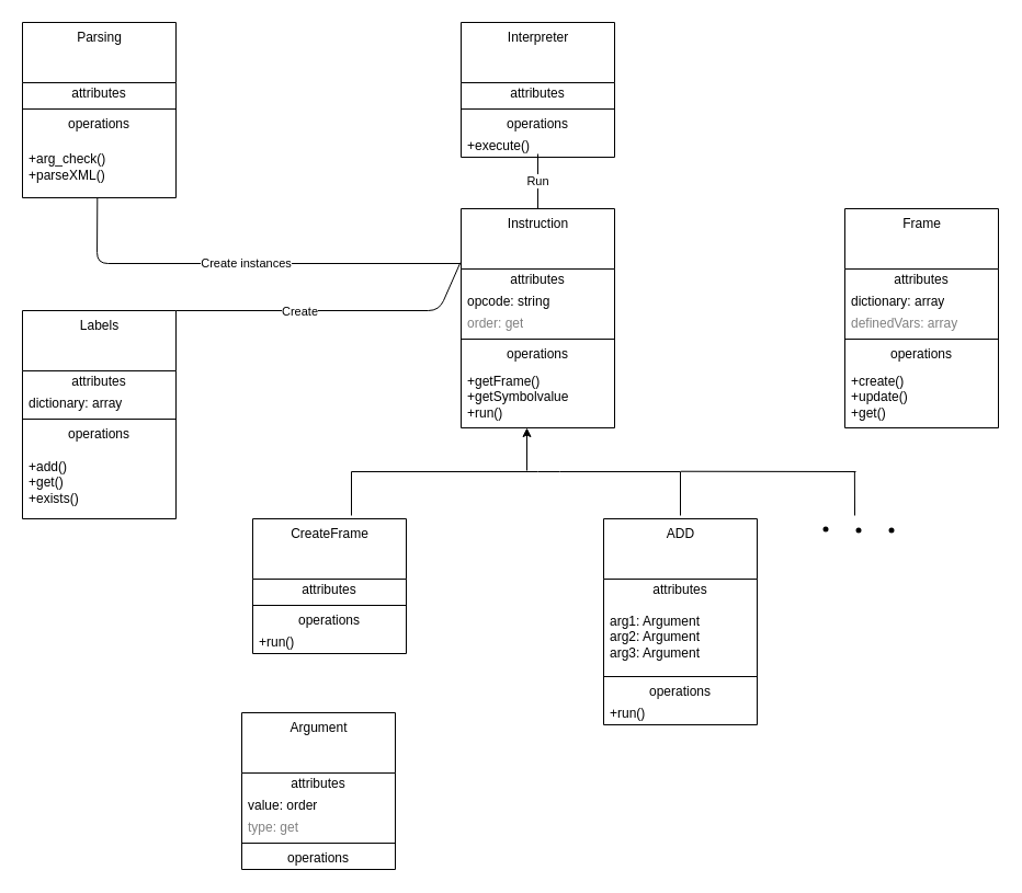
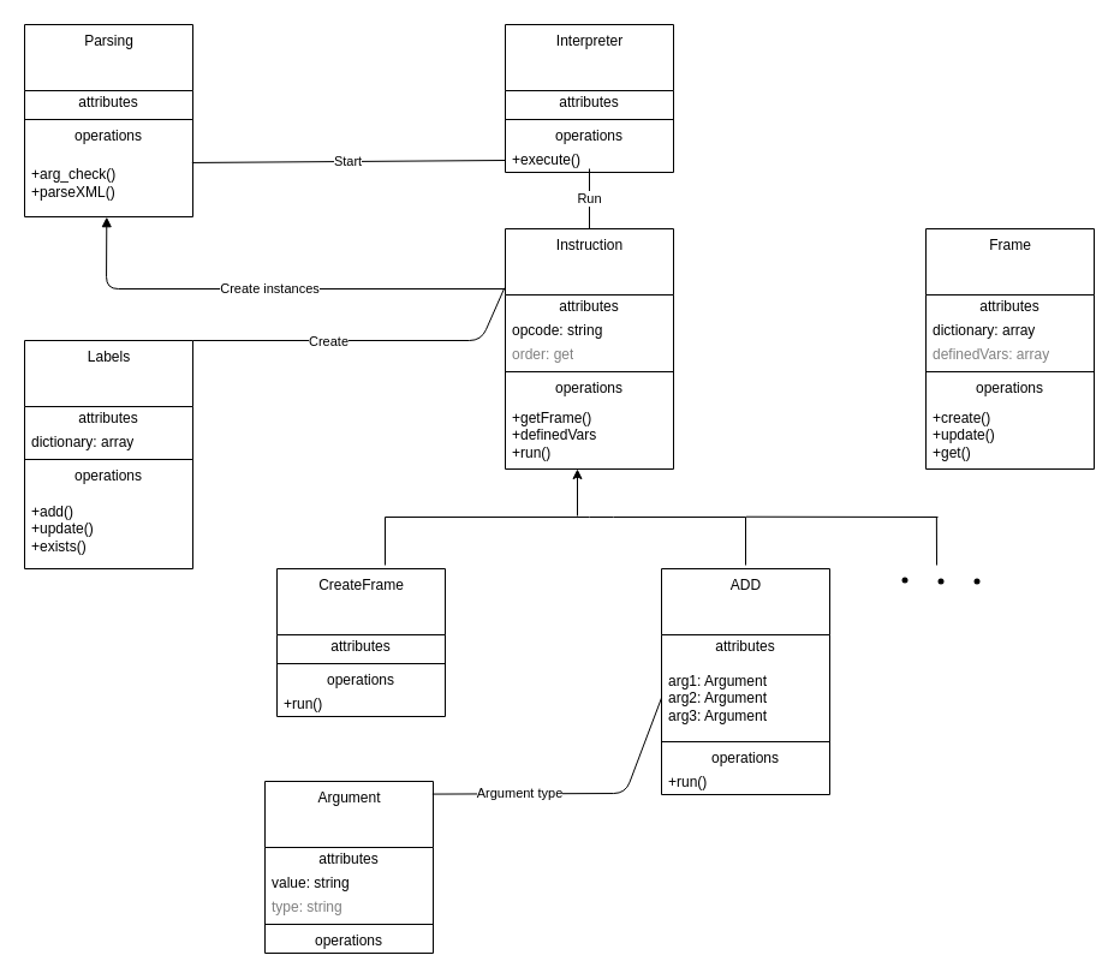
  <mxCell id="0" />
  <mxCell id="1" parent="0" />
  <mxCell id="2" value="Interpreter" style="swimlane;fontStyle=0;align=center;verticalAlign=top;childLayout=stackLayout;horizontal=1;startSize=55;horizontalStack=0;resizeParent=1;resizeParentMax=0;resizeLast=0;collapsible=0;marginBottom=0;html=1;" vertex="1" parent="1"><mxGeometry x="420" y="20" width="140" height="123" as="geometry" /></mxCell>
  <mxCell id="3" value="attributes" style="text;html=1;strokeColor=none;fillColor=none;align=center;verticalAlign=middle;spacingLeft=4;spacingRight=4;overflow=hidden;rotatable=0;points=[[0,0.5],[1,0.5]];portConstraint=eastwest;" vertex="1" parent="2"><mxGeometry y="55" width="140" height="20" as="geometry" /></mxCell>
  <mxCell id="4" value="" style="line;strokeWidth=1;fillColor=none;align=left;verticalAlign=middle;spacingTop=-1;spacingLeft=3;spacingRight=3;rotatable=0;labelPosition=right;points=[];portConstraint=eastwest;" vertex="1" parent="2"><mxGeometry y="75" width="140" height="8" as="geometry" /></mxCell>
  <mxCell id="5" value="operations" style="text;html=1;strokeColor=none;fillColor=none;align=center;verticalAlign=middle;spacingLeft=4;spacingRight=4;overflow=hidden;rotatable=0;points=[[0,0.5],[1,0.5]];portConstraint=eastwest;" vertex="1" parent="2"><mxGeometry y="83" width="140" height="20" as="geometry" /></mxCell>
  <mxCell id="6" value="+execute()" style="text;html=1;strokeColor=none;fillColor=none;align=left;verticalAlign=middle;spacingLeft=4;spacingRight=4;overflow=hidden;rotatable=0;points=[[0,0.5],[1,0.5]];portConstraint=eastwest;" vertex="1" parent="2"><mxGeometry y="103" width="140" height="20" as="geometry" /></mxCell>
  <mxCell id="7" value="Instruction" style="swimlane;fontStyle=0;align=center;verticalAlign=top;childLayout=stackLayout;horizontal=1;startSize=55;horizontalStack=0;resizeParent=1;resizeParentMax=0;resizeLast=0;collapsible=0;marginBottom=0;html=1;" vertex="1" parent="1"><mxGeometry x="420" y="190" width="140" height="200" as="geometry" /></mxCell>
  <mxCell id="8" value="attributes" style="text;html=1;strokeColor=none;fillColor=none;align=center;verticalAlign=middle;spacingLeft=4;spacingRight=4;overflow=hidden;rotatable=0;points=[[0,0.5],[1,0.5]];portConstraint=eastwest;" vertex="1" parent="7"><mxGeometry y="55" width="140" height="20" as="geometry" /></mxCell>
  <mxCell id="9" value="opcode: string" style="text;html=1;strokeColor=none;fillColor=none;align=left;verticalAlign=middle;spacingLeft=4;spacingRight=4;overflow=hidden;rotatable=0;points=[[0,0.5],[1,0.5]];portConstraint=eastwest;" vertex="1" parent="7"><mxGeometry y="75" width="140" height="20" as="geometry" /></mxCell>
  <mxCell id="10" value="order: get" style="text;html=1;strokeColor=none;fillColor=none;align=left;verticalAlign=middle;spacingLeft=4;spacingRight=4;overflow=hidden;rotatable=0;points=[[0,0.5],[1,0.5]];portConstraint=eastwest;fontColor=#808080;" vertex="1" parent="7"><mxGeometry y="95" width="140" height="20" as="geometry" /></mxCell>
  <mxCell id="11" value="" style="line;strokeWidth=1;fillColor=none;align=left;verticalAlign=middle;spacingTop=-1;spacingLeft=3;spacingRight=3;rotatable=0;labelPosition=right;points=[];portConstraint=eastwest;" vertex="1" parent="7"><mxGeometry y="115" width="140" height="8" as="geometry" /></mxCell>
  <mxCell id="12" value="operations" style="text;html=1;strokeColor=none;fillColor=none;align=center;verticalAlign=middle;spacingLeft=4;spacingRight=4;overflow=hidden;rotatable=0;points=[[0,0.5],[1,0.5]];portConstraint=eastwest;" vertex="1" parent="7"><mxGeometry y="123" width="140" height="20" as="geometry" /></mxCell>
- <mxCell id="13" value="+getFrame()&lt;br&gt;+getSymbolvalue&lt;br&gt;+run()" style="text;html=1;strokeColor=none;fillColor=none;align=left;verticalAlign=middle;spacingLeft=4;spacingRight=4;overflow=hidden;rotatable=0;points=[[0,0.5],[1,0.5]];portConstraint=eastwest;" vertex="1" parent="7"><mxGeometry y="143" width="140" height="57" as="geometry" /></mxCell>
+ <mxCell id="13" value="+getFrame()&lt;br&gt;+definedVars&lt;br&gt;+run()" style="text;html=1;strokeColor=none;fillColor=none;align=left;verticalAlign=middle;spacingLeft=4;spacingRight=4;overflow=hidden;rotatable=0;points=[[0,0.5],[1,0.5]];portConstraint=eastwest;" vertex="1" parent="7"><mxGeometry y="143" width="140" height="57" as="geometry" /></mxCell>
  <mxCell id="14" value="Frame&lt;br&gt;" style="swimlane;fontStyle=0;align=center;verticalAlign=top;childLayout=stackLayout;horizontal=1;startSize=55;horizontalStack=0;resizeParent=1;resizeParentMax=0;resizeLast=0;collapsible=0;marginBottom=0;html=1;" vertex="1" parent="1"><mxGeometry x="770" y="190" width="140" height="200" as="geometry" /></mxCell>
  <mxCell id="15" value="attributes" style="text;html=1;strokeColor=none;fillColor=none;align=center;verticalAlign=middle;spacingLeft=4;spacingRight=4;overflow=hidden;rotatable=0;points=[[0,0.5],[1,0.5]];portConstraint=eastwest;" vertex="1" parent="14"><mxGeometry y="55" width="140" height="20" as="geometry" /></mxCell>
  <mxCell id="16" value="dictionary: array" style="text;html=1;strokeColor=none;fillColor=none;align=left;verticalAlign=middle;spacingLeft=4;spacingRight=4;overflow=hidden;rotatable=0;points=[[0,0.5],[1,0.5]];portConstraint=eastwest;" vertex="1" parent="14"><mxGeometry y="75" width="140" height="20" as="geometry" /></mxCell>
  <mxCell id="17" value="definedVars: array" style="text;html=1;strokeColor=none;fillColor=none;align=left;verticalAlign=middle;spacingLeft=4;spacingRight=4;overflow=hidden;rotatable=0;points=[[0,0.5],[1,0.5]];portConstraint=eastwest;fontColor=#808080;" vertex="1" parent="14"><mxGeometry y="95" width="140" height="20" as="geometry" /></mxCell>
  <mxCell id="18" value="" style="line;strokeWidth=1;fillColor=none;align=left;verticalAlign=middle;spacingTop=-1;spacingLeft=3;spacingRight=3;rotatable=0;labelPosition=right;points=[];portConstraint=eastwest;" vertex="1" parent="14"><mxGeometry y="115" width="140" height="8" as="geometry" /></mxCell>
  <mxCell id="19" value="operations" style="text;html=1;strokeColor=none;fillColor=none;align=center;verticalAlign=middle;spacingLeft=4;spacingRight=4;overflow=hidden;rotatable=0;points=[[0,0.5],[1,0.5]];portConstraint=eastwest;" vertex="1" parent="14"><mxGeometry y="123" width="140" height="20" as="geometry" /></mxCell>
  <mxCell id="20" value="+create()&lt;br&gt;+update()&lt;br&gt;+get()&lt;br&gt;" style="text;html=1;strokeColor=none;fillColor=none;align=left;verticalAlign=middle;spacingLeft=4;spacingRight=4;overflow=hidden;rotatable=0;points=[[0,0.5],[1,0.5]];portConstraint=eastwest;" vertex="1" parent="14"><mxGeometry y="143" width="140" height="57" as="geometry" /></mxCell>
  <mxCell id="21" value="Argument" style="swimlane;fontStyle=0;align=center;verticalAlign=top;childLayout=stackLayout;horizontal=1;startSize=55;horizontalStack=0;resizeParent=1;resizeParentMax=0;resizeLast=0;collapsible=0;marginBottom=0;html=1;" vertex="1" parent="1"><mxGeometry x="220" y="650" width="140" height="143" as="geometry" /></mxCell>
  <mxCell id="22" value="attributes" style="text;html=1;strokeColor=none;fillColor=none;align=center;verticalAlign=middle;spacingLeft=4;spacingRight=4;overflow=hidden;rotatable=0;points=[[0,0.5],[1,0.5]];portConstraint=eastwest;" vertex="1" parent="21"><mxGeometry y="55" width="140" height="20" as="geometry" /></mxCell>
- <mxCell id="23" value="value: order" style="text;html=1;strokeColor=none;fillColor=none;align=left;verticalAlign=middle;spacingLeft=4;spacingRight=4;overflow=hidden;rotatable=0;points=[[0,0.5],[1,0.5]];portConstraint=eastwest;" vertex="1" parent="21"><mxGeometry y="75" width="140" height="20" as="geometry" /></mxCell>
- <mxCell id="24" value="type: get" style="text;html=1;strokeColor=none;fillColor=none;align=left;verticalAlign=middle;spacingLeft=4;spacingRight=4;overflow=hidden;rotatable=0;points=[[0,0.5],[1,0.5]];portConstraint=eastwest;fontColor=#808080;" vertex="1" parent="21"><mxGeometry y="95" width="140" height="20" as="geometry" /></mxCell>
+ <mxCell id="23" value="value: string" style="text;html=1;strokeColor=none;fillColor=none;align=left;verticalAlign=middle;spacingLeft=4;spacingRight=4;overflow=hidden;rotatable=0;points=[[0,0.5],[1,0.5]];portConstraint=eastwest;" vertex="1" parent="21"><mxGeometry y="75" width="140" height="20" as="geometry" /></mxCell>
+ <mxCell id="24" value="type: string" style="text;html=1;strokeColor=none;fillColor=none;align=left;verticalAlign=middle;spacingLeft=4;spacingRight=4;overflow=hidden;rotatable=0;points=[[0,0.5],[1,0.5]];portConstraint=eastwest;fontColor=#808080;" vertex="1" parent="21"><mxGeometry y="95" width="140" height="20" as="geometry" /></mxCell>
  <mxCell id="25" value="" style="line;strokeWidth=1;fillColor=none;align=left;verticalAlign=middle;spacingTop=-1;spacingLeft=3;spacingRight=3;rotatable=0;labelPosition=right;points=[];portConstraint=eastwest;" vertex="1" parent="21"><mxGeometry y="115" width="140" height="8" as="geometry" /></mxCell>
  <mxCell id="26" value="operations" style="text;html=1;strokeColor=none;fillColor=none;align=center;verticalAlign=middle;spacingLeft=4;spacingRight=4;overflow=hidden;rotatable=0;points=[[0,0.5],[1,0.5]];portConstraint=eastwest;" vertex="1" parent="21"><mxGeometry y="123" width="140" height="20" as="geometry" /></mxCell>
  <mxCell id="27" value="Parsing" style="swimlane;fontStyle=0;align=center;verticalAlign=top;childLayout=stackLayout;horizontal=1;startSize=55;horizontalStack=0;resizeParent=1;resizeParentMax=0;resizeLast=0;collapsible=0;marginBottom=0;html=1;" vertex="1" parent="1"><mxGeometry x="20" y="20" width="140" height="160" as="geometry" /></mxCell>
  <mxCell id="28" value="attributes" style="text;html=1;strokeColor=none;fillColor=none;align=center;verticalAlign=middle;spacingLeft=4;spacingRight=4;overflow=hidden;rotatable=0;points=[[0,0.5],[1,0.5]];portConstraint=eastwest;" vertex="1" parent="27"><mxGeometry y="55" width="140" height="20" as="geometry" /></mxCell>
  <mxCell id="29" value="" style="line;strokeWidth=1;fillColor=none;align=left;verticalAlign=middle;spacingTop=-1;spacingLeft=3;spacingRight=3;rotatable=0;labelPosition=right;points=[];portConstraint=eastwest;" vertex="1" parent="27"><mxGeometry y="75" width="140" height="8" as="geometry" /></mxCell>
  <mxCell id="30" value="operations" style="text;html=1;strokeColor=none;fillColor=none;align=center;verticalAlign=middle;spacingLeft=4;spacingRight=4;overflow=hidden;rotatable=0;points=[[0,0.5],[1,0.5]];portConstraint=eastwest;" vertex="1" parent="27"><mxGeometry y="83" width="140" height="20" as="geometry" /></mxCell>
  <mxCell id="31" value="+arg_check()&lt;br&gt;+parseXML()" style="text;html=1;strokeColor=none;fillColor=none;align=left;verticalAlign=middle;spacingLeft=4;spacingRight=4;overflow=hidden;rotatable=0;points=[[0,0.5],[1,0.5]];portConstraint=eastwest;" vertex="1" parent="27"><mxGeometry y="103" width="140" height="57" as="geometry" /></mxCell>
  <mxCell id="32" value="ADD" style="swimlane;fontStyle=0;align=center;verticalAlign=top;childLayout=stackLayout;horizontal=1;startSize=55;horizontalStack=0;resizeParent=1;resizeParentMax=0;resizeLast=0;collapsible=0;marginBottom=0;html=1;" vertex="1" parent="1"><mxGeometry x="550" y="473" width="140" height="188" as="geometry" /></mxCell>
  <mxCell id="33" value="attributes" style="text;html=1;strokeColor=none;fillColor=none;align=center;verticalAlign=middle;spacingLeft=4;spacingRight=4;overflow=hidden;rotatable=0;points=[[0,0.5],[1,0.5]];portConstraint=eastwest;" vertex="1" parent="32"><mxGeometry y="55" width="140" height="20" as="geometry" /></mxCell>
  <mxCell id="34" value="arg1: Argument&lt;br&gt;arg2: Argument&lt;br&gt;arg3: Argument" style="text;html=1;strokeColor=none;fillColor=none;align=left;verticalAlign=middle;spacingLeft=4;spacingRight=4;overflow=hidden;rotatable=0;points=[[0,0.5],[1,0.5]];portConstraint=eastwest;" vertex="1" parent="32"><mxGeometry y="75" width="140" height="65" as="geometry" /></mxCell>
  <mxCell id="35" value="" style="line;strokeWidth=1;fillColor=none;align=left;verticalAlign=middle;spacingTop=-1;spacingLeft=3;spacingRight=3;rotatable=0;labelPosition=right;points=[];portConstraint=eastwest;" vertex="1" parent="32"><mxGeometry y="140" width="140" height="8" as="geometry" /></mxCell>
  <mxCell id="36" value="operations" style="text;html=1;strokeColor=none;fillColor=none;align=center;verticalAlign=middle;spacingLeft=4;spacingRight=4;overflow=hidden;rotatable=0;points=[[0,0.5],[1,0.5]];portConstraint=eastwest;" vertex="1" parent="32"><mxGeometry y="148" width="140" height="20" as="geometry" /></mxCell>
  <mxCell id="37" value="+run()&lt;br&gt;" style="text;html=1;strokeColor=none;fillColor=none;align=left;verticalAlign=middle;spacingLeft=4;spacingRight=4;overflow=hidden;rotatable=0;points=[[0,0.5],[1,0.5]];portConstraint=eastwest;" vertex="1" parent="32"><mxGeometry y="168" width="140" height="20" as="geometry" /></mxCell>
  <mxCell id="38" value="CreateFrame" style="swimlane;fontStyle=0;align=center;verticalAlign=top;childLayout=stackLayout;horizontal=1;startSize=55;horizontalStack=0;resizeParent=1;resizeParentMax=0;resizeLast=0;collapsible=0;marginBottom=0;html=1;" vertex="1" parent="1"><mxGeometry x="230" y="473" width="140" height="123" as="geometry" /></mxCell>
  <mxCell id="39" value="attributes" style="text;html=1;strokeColor=none;fillColor=none;align=center;verticalAlign=middle;spacingLeft=4;spacingRight=4;overflow=hidden;rotatable=0;points=[[0,0.5],[1,0.5]];portConstraint=eastwest;" vertex="1" parent="38"><mxGeometry y="55" width="140" height="20" as="geometry" /></mxCell>
  <mxCell id="40" value="" style="line;strokeWidth=1;fillColor=none;align=left;verticalAlign=middle;spacingTop=-1;spacingLeft=3;spacingRight=3;rotatable=0;labelPosition=right;points=[];portConstraint=eastwest;" vertex="1" parent="38"><mxGeometry y="75" width="140" height="8" as="geometry" /></mxCell>
  <mxCell id="41" value="operations" style="text;html=1;strokeColor=none;fillColor=none;align=center;verticalAlign=middle;spacingLeft=4;spacingRight=4;overflow=hidden;rotatable=0;points=[[0,0.5],[1,0.5]];portConstraint=eastwest;" vertex="1" parent="38"><mxGeometry y="83" width="140" height="20" as="geometry" /></mxCell>
  <mxCell id="42" value="+run()" style="text;html=1;strokeColor=none;fillColor=none;align=left;verticalAlign=middle;spacingLeft=4;spacingRight=4;overflow=hidden;rotatable=0;points=[[0,0.5],[1,0.5]];portConstraint=eastwest;" vertex="1" parent="38"><mxGeometry y="103" width="140" height="20" as="geometry" /></mxCell>
  <mxCell id="43" value="" style="endArrow=none;html=1;" edge="1" parent="1"><mxGeometry width="50" height="50" relative="1" as="geometry"><mxPoint x="320" y="470" as="sourcePoint" /><mxPoint x="320" y="430" as="targetPoint" /></mxGeometry></mxCell>
  <mxCell id="44" value="" style="endArrow=none;html=1;exitX=0;exitY=0;exitDx=0;exitDy=0;exitPerimeter=0;" edge="1" parent="1" source="43"><mxGeometry width="50" height="50" relative="1" as="geometry"><mxPoint x="370" y="480" as="sourcePoint" /><mxPoint x="620" y="430" as="targetPoint" /><Array as="points"><mxPoint x="500" y="430" /></Array></mxGeometry></mxCell>
  <mxCell id="45" value="" style="endArrow=none;html=1;entryX=1;entryY=0;entryDx=0;entryDy=0;entryPerimeter=0;" edge="1" parent="1" target="44"><mxGeometry width="50" height="50" relative="1" as="geometry"><mxPoint x="620" y="470" as="sourcePoint" /><mxPoint x="380" y="450" as="targetPoint" /></mxGeometry></mxCell>
  <mxCell id="46" value="" style="endArrow=classic;html=1;" edge="1" parent="1"><mxGeometry width="50" height="50" relative="1" as="geometry"><mxPoint x="480" y="429" as="sourcePoint" /><mxPoint x="480" y="390" as="targetPoint" /></mxGeometry></mxCell>
  <mxCell id="47" value="" style="endArrow=none;html=1;exitX=0.177;exitY=-0.007;exitDx=0;exitDy=0;exitPerimeter=0;" edge="1" parent="1" source="45"><mxGeometry width="50" height="50" relative="1" as="geometry"><mxPoint x="710" y="450" as="sourcePoint" /><mxPoint x="780" y="430" as="targetPoint" /></mxGeometry></mxCell>
  <mxCell id="48" value="" style="endArrow=none;html=1;entryX=0.993;entryY=-0.012;entryDx=0;entryDy=0;entryPerimeter=0;" edge="1" parent="1" target="47"><mxGeometry width="50" height="50" relative="1" as="geometry"><mxPoint x="779" y="470" as="sourcePoint" /><mxPoint x="770" y="350" as="targetPoint" /></mxGeometry></mxCell>
  <mxCell id="49" value="" style="externalPins=0;recursiveResize=0;ellipse;whiteSpace=wrap;html=1;aspect=fixed;fillColor=#000000;strokeColor=none;noLabel=1;snapToPoint=1;perimeter=none;resizable=0;rotatable=0;" vertex="1" parent="1"><mxGeometry x="750" y="480" width="5" height="5" as="geometry" /></mxCell>
  <mxCell id="50" value="" style="externalPins=0;recursiveResize=0;ellipse;whiteSpace=wrap;html=1;aspect=fixed;fillColor=#000000;strokeColor=none;noLabel=1;snapToPoint=1;perimeter=none;resizable=0;rotatable=0;" vertex="1" parent="1"><mxGeometry x="780" y="481" width="5" height="5" as="geometry" /></mxCell>
  <mxCell id="51" value="" style="externalPins=0;recursiveResize=0;ellipse;whiteSpace=wrap;html=1;aspect=fixed;fillColor=#000000;strokeColor=none;noLabel=1;snapToPoint=1;perimeter=none;resizable=0;rotatable=0;" vertex="1" parent="1"><mxGeometry x="810" y="481" width="5" height="5" as="geometry" /></mxCell>
  <mxCell id="52" value="Run" style="endArrow=none;html=1;exitX=0.5;exitY=0;exitDx=0;exitDy=0;" edge="1" parent="1" source="7"><mxGeometry width="50" height="50" relative="1" as="geometry"><mxPoint x="450" y="190" as="sourcePoint" /><mxPoint x="490" y="140" as="targetPoint" /></mxGeometry></mxCell>
- <mxCell id="53" value="Create instances" style="endArrow=none;html=1;entryX=0.488;entryY=1.003;entryDx=0;entryDy=0;entryPerimeter=0;exitX=0;exitY=0.25;exitDx=0;exitDy=0;" edge="1" parent="1" source="7" target="31"><mxGeometry width="50" height="50" relative="1" as="geometry"><mxPoint x="440" y="390" as="sourcePoint" /><mxPoint x="490" y="340" as="targetPoint" /><Array as="points"><mxPoint x="88" y="240" /></Array></mxGeometry></mxCell>
+ <mxCell id="53" value="Create instances" style="endArrow=block;html=1;entryX=0.488;entryY=1.003;entryDx=0;entryDy=0;entryPerimeter=0;exitX=0;exitY=0.25;exitDx=0;exitDy=0;" edge="1" parent="1" source="7" target="31"><mxGeometry width="50" height="50" relative="1" as="geometry"><mxPoint x="440" y="390" as="sourcePoint" /><mxPoint x="490" y="340" as="targetPoint" /><Array as="points"><mxPoint x="88" y="240" /></Array></mxGeometry></mxCell>
  <mxCell id="54" value="Labels" style="swimlane;fontStyle=0;align=center;verticalAlign=top;childLayout=stackLayout;horizontal=1;startSize=55;horizontalStack=0;resizeParent=1;resizeParentMax=0;resizeLast=0;collapsible=0;marginBottom=0;html=1;" vertex="1" parent="1"><mxGeometry x="20" y="283" width="140" height="190" as="geometry" /></mxCell>
  <mxCell id="55" value="attributes" style="text;html=1;strokeColor=none;fillColor=none;align=center;verticalAlign=middle;spacingLeft=4;spacingRight=4;overflow=hidden;rotatable=0;points=[[0,0.5],[1,0.5]];portConstraint=eastwest;" vertex="1" parent="54"><mxGeometry y="55" width="140" height="20" as="geometry" /></mxCell>
  <mxCell id="56" value="dictionary: array" style="text;html=1;strokeColor=none;fillColor=none;align=left;verticalAlign=middle;spacingLeft=4;spacingRight=4;overflow=hidden;rotatable=0;points=[[0,0.5],[1,0.5]];portConstraint=eastwest;" vertex="1" parent="54"><mxGeometry y="75" width="140" height="20" as="geometry" /></mxCell>
  <mxCell id="57" value="" style="line;strokeWidth=1;fillColor=none;align=left;verticalAlign=middle;spacingTop=-1;spacingLeft=3;spacingRight=3;rotatable=0;labelPosition=right;points=[];portConstraint=eastwest;" vertex="1" parent="54"><mxGeometry y="95" width="140" height="8" as="geometry" /></mxCell>
  <mxCell id="58" value="operations" style="text;html=1;strokeColor=none;fillColor=none;align=center;verticalAlign=middle;spacingLeft=4;spacingRight=4;overflow=hidden;rotatable=0;points=[[0,0.5],[1,0.5]];portConstraint=eastwest;" vertex="1" parent="54"><mxGeometry y="103" width="140" height="20" as="geometry" /></mxCell>
- <mxCell id="59" value="+add()&lt;br&gt;+get()&lt;br&gt;+exists()" style="text;html=1;strokeColor=none;fillColor=none;align=left;verticalAlign=middle;spacingLeft=4;spacingRight=4;overflow=hidden;rotatable=0;points=[[0,0.5],[1,0.5]];portConstraint=eastwest;" vertex="1" parent="54"><mxGeometry y="123" width="140" height="67" as="geometry" /></mxCell>
+ <mxCell id="59" value="+add()&lt;br&gt;+update()&lt;br&gt;+exists()" style="text;html=1;strokeColor=none;fillColor=none;align=left;verticalAlign=middle;spacingLeft=4;spacingRight=4;overflow=hidden;rotatable=0;points=[[0,0.5],[1,0.5]];portConstraint=eastwest;" vertex="1" parent="54"><mxGeometry y="123" width="140" height="67" as="geometry" /></mxCell>
  <mxCell id="60" value="" style="endArrow=none;html=1;exitX=1;exitY=0;exitDx=0;exitDy=0;entryX=-0.005;entryY=-0.289;entryDx=0;entryDy=0;entryPerimeter=0;" edge="1" parent="1" source="54" target="8"><mxGeometry width="50" height="50" relative="1" as="geometry"><mxPoint x="270" y="320" as="sourcePoint" /><mxPoint x="320" y="270" as="targetPoint" /><Array as="points"><mxPoint x="400" y="283" /></Array></mxGeometry></mxCell>
  <mxCell id="61" value="Create" style="edgeLabel;html=1;align=center;verticalAlign=middle;resizable=0;points=[];" vertex="1" connectable="0" parent="60"><mxGeometry x="-0.217" relative="1" as="geometry"><mxPoint x="-1" as="offset" /></mxGeometry></mxCell>
+ <mxCell id="62" value="Argument type" style="endArrow=none;html=1;entryX=0;entryY=0.5;entryDx=0;entryDy=0;exitX=0.995;exitY=0.074;exitDx=0;exitDy=0;exitPerimeter=0;" edge="1" parent="1" source="21" target="34"><mxGeometry x="-0.403" width="50" height="50" relative="1" as="geometry"><mxPoint x="430" y="660" as="sourcePoint" /><mxPoint x="480" y="610" as="targetPoint" /><Array as="points"><mxPoint x="520" y="660" /></Array><mxPoint as="offset" /></mxGeometry></mxCell>
+ <mxCell id="63" value="Start" style="endArrow=none;html=1;entryX=0;entryY=0.5;entryDx=0;entryDy=0;exitX=0.995;exitY=0.21;exitDx=0;exitDy=0;exitPerimeter=0;" edge="1" parent="1" source="31" target="6"><mxGeometry width="50" height="50" relative="1" as="geometry"><mxPoint x="160" y="150" as="sourcePoint" /><mxPoint x="210" y="100" as="targetPoint" /></mxGeometry></mxCell>
